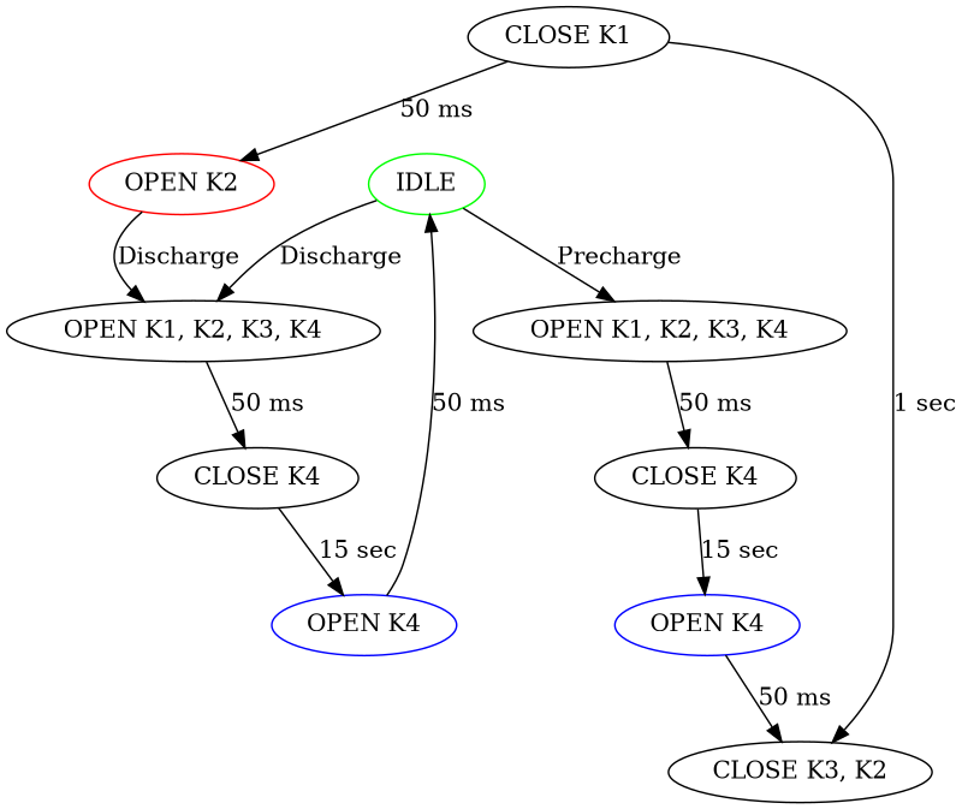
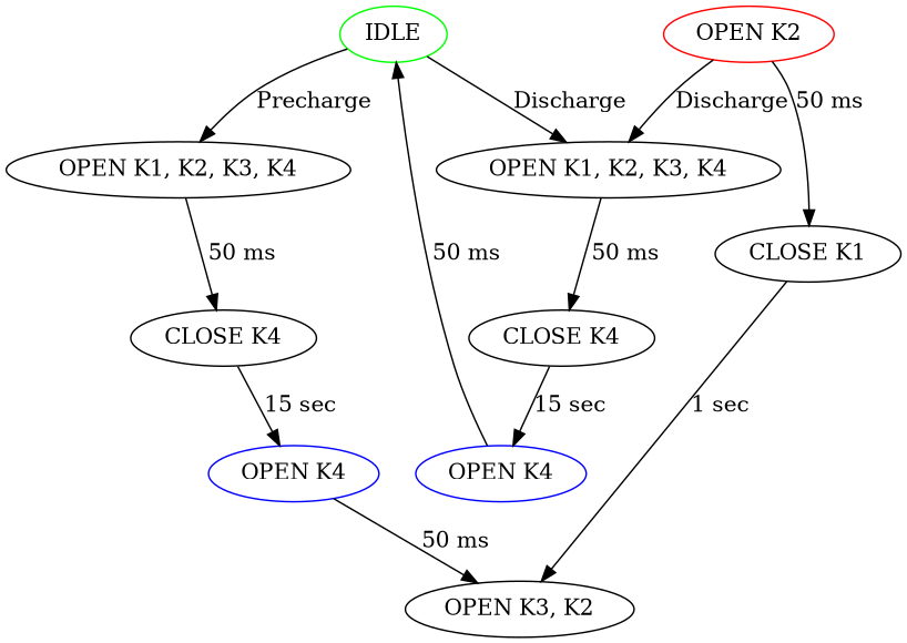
  digraph {
    n1 [color=green label=IDLE]
    n2 [label="OPEN K1, K2, K3, K4"]
    n3 [label="OPEN K1, K2, K3, K4"]
    n4 [label="CLOSE K4"]
    n5 [label="CLOSE K4"]
    n6 [color=blue label="OPEN K4"]
-   n7 [label="CLOSE K3, K2"]
+   n7 [label="OPEN K3, K2"]
    n8 [label="CLOSE K1"]
    n9 [color=red label="OPEN K2"]
    n10 [color=blue label="OPEN K4"]
    n1 -> n2 [label=Precharge]
    n1 -> n3 [label=Discharge]
    n2 -> n4 [label="50 ms"]
    n3 -> n5 [label="50 ms"]
    n4 -> n6 [label="15 sec"]
    n5 -> n10 [label="15 sec"]
    n6 -> n7 [label="50 ms"]
    n8 -> n7 [label="1 sec"]
-   n8 -> n9 [label="50 ms"]
+   n9 -> n8 [label="50 ms"]
    n9 -> n3 [label=Discharge]
    n10 -> n1 [label="50 ms"]
  }
